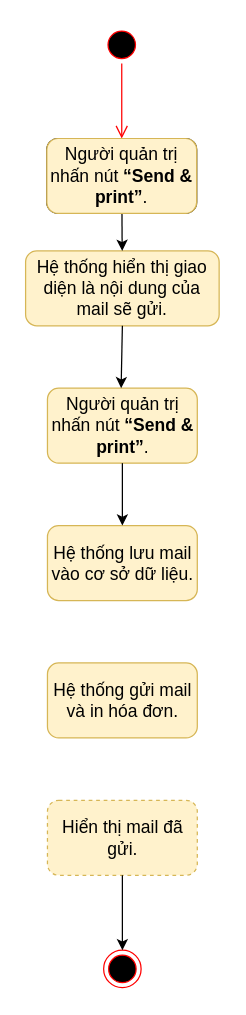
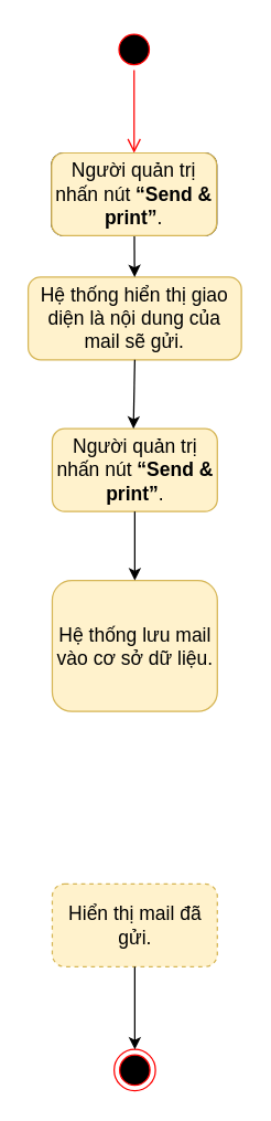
  <mxCell id="0" />
  <mxCell id="1" parent="0" />
  <mxCell id="2" value="" style="ellipse;html=1;shape=startState;fillColor=#000000;strokeColor=#ff0000;fontSize=14;" parent="1" vertex="1"><mxGeometry x="82" y="20" width="30" height="30" as="geometry" /></mxCell>
  <mxCell id="3" value="" style="edgeStyle=orthogonalEdgeStyle;html=1;verticalAlign=bottom;endArrow=open;endSize=8;strokeColor=#ff0000;rounded=0;fontSize=14;" parent="1" source="2" edge="1"><mxGeometry relative="1" as="geometry"><mxPoint x="97" y="110" as="targetPoint" /></mxGeometry></mxCell>
  <mxCell id="4" value="&lt;b id=&quot;docs-internal-guid-80a012f3-7fff-2497-04d5-253ea927c7e8&quot; style=&quot;font-weight: normal; font-size: 14px;&quot;&gt;&lt;span style=&quot;font-size: 14px; font-family: Calibri, sans-serif; color: rgb(0, 0, 0); background-color: transparent; font-weight: 400; font-style: normal; font-variant: normal; text-decoration: none; vertical-align: baseline;&quot;&gt;Nhấn nút &lt;/span&gt;&lt;span style=&quot;font-size: 14px; font-family: Calibri, sans-serif; color: rgb(0, 0, 0); background-color: transparent; font-weight: 700; font-style: normal; font-variant: normal; text-decoration: none; vertical-align: baseline;&quot;&gt;“Send &amp;amp; print”&lt;/span&gt;&lt;span style=&quot;font-size: 14px; font-family: Calibri, sans-serif; color: rgb(0, 0, 0); background-color: transparent; font-weight: 400; font-style: normal; font-variant: normal; text-decoration: none; vertical-align: baseline;&quot;&gt;.&lt;/span&gt;&lt;/b&gt;" style="rounded=1;whiteSpace=wrap;html=1;fontSize=14;" parent="1" vertex="1"><mxGeometry x="37" y="110" width="120" height="60" as="geometry" /></mxCell>
  <mxCell id="5" value="&lt;span id=&quot;docs-internal-guid-194e286c-7fff-5b6e-fd9a-d2ca1af172c4&quot; style=&quot;font-size: 14px;&quot;&gt;&lt;p style=&quot;line-height: 1.2; margin-top: 0pt; margin-bottom: 0pt; font-size: 14px;&quot; dir=&quot;ltr&quot;&gt;&lt;span style=&quot;font-size: 14px; font-family: Calibri, sans-serif; background-color: transparent; font-variant-numeric: normal; font-variant-east-asian: normal; vertical-align: baseline;&quot;&gt;Hệ thống hiển thị giao diện là nội dung của mail sẽ gửi.&lt;/span&gt;&lt;/p&gt;&lt;/span&gt;" style="rounded=1;whiteSpace=wrap;html=1;fillColor=#fff2cc;strokeColor=#d6b656;fontSize=14;" parent="1" vertex="1"><mxGeometry x="20" y="200" width="155" height="60" as="geometry" /></mxCell>
  <mxCell id="6" value="&lt;span id=&quot;docs-internal-guid-e382c6a4-7fff-786b-9222-a47414083e00&quot; style=&quot;font-size: 14px;&quot;&gt;&lt;span style=&quot;font-size: 14px; font-family: Calibri, sans-serif; background-color: transparent; font-variant-numeric: normal; font-variant-east-asian: normal; vertical-align: baseline;&quot;&gt;Người quản trị nhấn nút &lt;/span&gt;&lt;span style=&quot;font-size: 14px; font-family: Calibri, sans-serif; background-color: transparent; font-weight: 700; font-variant-numeric: normal; font-variant-east-asian: normal; vertical-align: baseline;&quot;&gt;“Send &amp;amp; print”&lt;/span&gt;&lt;span style=&quot;font-size: 14px; font-family: Calibri, sans-serif; background-color: transparent; font-variant-numeric: normal; font-variant-east-asian: normal; vertical-align: baseline;&quot;&gt;.&lt;/span&gt;&lt;/span&gt;" style="rounded=1;whiteSpace=wrap;html=1;fillColor=#fff2cc;strokeColor=#d6b656;fontSize=14;" parent="1" vertex="1"><mxGeometry x="37.5" y="310" width="120" height="60" as="geometry" /></mxCell>
  <mxCell id="7" value="" style="ellipse;html=1;shape=endState;fillColor=#000000;strokeColor=#ff0000;fontSize=14;" parent="1" vertex="1"><mxGeometry x="82.5" y="760" width="30" height="30" as="geometry" /></mxCell>
  <mxCell id="8" value="" style="endArrow=classic;html=1;rounded=0;fontSize=14;" parent="1" source="4" target="5" edge="1"><mxGeometry width="50" height="50" relative="1" as="geometry"><mxPoint x="-228" y="200" as="sourcePoint" /><mxPoint x="-178" y="150" as="targetPoint" /></mxGeometry></mxCell>
  <mxCell id="9" value="&lt;b id=&quot;docs-internal-guid-80a012f3-7fff-2497-04d5-253ea927c7e8&quot; style=&quot;font-weight: normal; font-size: 14px;&quot;&gt;&lt;span style=&quot;font-size: 14px; font-family: Calibri, sans-serif; color: rgb(0, 0, 0); background-color: transparent; font-weight: 400; font-style: normal; font-variant: normal; text-decoration: none; vertical-align: baseline;&quot;&gt;Người quản trị nhấn nút &lt;/span&gt;&lt;span style=&quot;font-size: 14px; font-family: Calibri, sans-serif; color: rgb(0, 0, 0); background-color: transparent; font-weight: 700; font-style: normal; font-variant: normal; text-decoration: none; vertical-align: baseline;&quot;&gt;“Send &amp;amp; print”&lt;/span&gt;&lt;span style=&quot;font-size: 14px; font-family: Calibri, sans-serif; color: rgb(0, 0, 0); background-color: transparent; font-weight: 400; font-style: normal; font-variant: normal; text-decoration: none; vertical-align: baseline;&quot;&gt;.&lt;/span&gt;&lt;/b&gt;" style="rounded=1;whiteSpace=wrap;html=1;fillColor=#fff2cc;strokeColor=#d6b656;fontSize=14;" parent="1" vertex="1"><mxGeometry x="37" y="110" width="120" height="60" as="geometry" /></mxCell>
- <mxCell id="10" value="&lt;span id=&quot;docs-internal-guid-04881a39-7fff-684d-115a-eeb07ab03907&quot; style=&quot;font-size: 14px;&quot;&gt;&lt;span style=&quot;font-size: 14px; font-family: Calibri, sans-serif; background-color: transparent; font-variant-numeric: normal; font-variant-east-asian: normal; vertical-align: baseline;&quot;&gt;Hệ thống lưu mail vào cơ sở dữ liệu.&lt;/span&gt;&lt;/span&gt;" style="rounded=1;whiteSpace=wrap;html=1;fontSize=14;fillColor=#fff2cc;strokeColor=#d6b656;" parent="1" vertex="1"><mxGeometry x="37.5" y="420" width="120" height="60" as="geometry" /></mxCell>
+ <mxCell id="10" value="&lt;span id=&quot;docs-internal-guid-04881a39-7fff-684d-115a-eeb07ab03907&quot; style=&quot;font-size: 14px;&quot;&gt;&lt;span style=&quot;font-size: 14px; font-family: Calibri, sans-serif; background-color: transparent; font-variant-numeric: normal; font-variant-east-asian: normal; vertical-align: baseline;&quot;&gt;Hệ thống lưu mail vào cơ sở dữ liệu.&lt;/span&gt;&lt;/span&gt;" style="rounded=1;whiteSpace=wrap;html=1;fontSize=14;fillColor=#fff2cc;strokeColor=#d6b656;" parent="1" vertex="1"><mxGeometry x="37.5" y="420" width="120" height="95" as="geometry" /></mxCell>
  <mxCell id="11" value="" style="endArrow=classic;html=1;rounded=0;entryX=0.5;entryY=0;entryDx=0;entryDy=0;exitX=0.5;exitY=1;exitDx=0;exitDy=0;fontSize=14;" parent="1" source="5" edge="1"><mxGeometry width="50" height="50" relative="1" as="geometry"><mxPoint x="92" y="350" as="sourcePoint" /><mxPoint x="96.5" y="310" as="targetPoint" /></mxGeometry></mxCell>
- <mxCell id="12" value="&lt;span id=&quot;docs-internal-guid-ce0d4c97-7fff-1398-4624-fcc7cd17293f&quot; style=&quot;font-size: 14px;&quot;&gt;&lt;span style=&quot;font-size: 14px; font-family: Calibri, sans-serif; background-color: transparent; font-variant-numeric: normal; font-variant-east-asian: normal; vertical-align: baseline;&quot;&gt;Hệ thống gửi mail và in hóa đơn.&lt;/span&gt;&lt;/span&gt;" style="rounded=1;whiteSpace=wrap;html=1;fontSize=14;fillColor=#fff2cc;strokeColor=#d6b656;" parent="1" vertex="1"><mxGeometry x="37.5" y="530" width="120" height="60" as="geometry" /></mxCell>
  <mxCell id="13" value="&lt;span id=&quot;docs-internal-guid-e36269f1-7fff-524c-f841-ce37687a629f&quot; style=&quot;font-size: 14px;&quot;&gt;&lt;span style=&quot;font-size: 14px; font-family: Calibri, sans-serif; background-color: transparent; font-variant-numeric: normal; font-variant-east-asian: normal; vertical-align: baseline;&quot;&gt;Hiển thị mail đã gửi.&lt;/span&gt;&lt;/span&gt;" style="rounded=1;whiteSpace=wrap;html=1;fontSize=14;fillColor=#fff2cc;strokeColor=#d6b656;dashed=1;" parent="1" vertex="1"><mxGeometry x="37.5" y="640" width="120" height="60" as="geometry" /></mxCell>
  <mxCell id="14" value="" style="endArrow=classic;html=1;rounded=0;exitX=0.5;exitY=1;exitDx=0;exitDy=0;entryX=0.5;entryY=0;entryDx=0;entryDy=0;fontSize=14;" parent="1" source="6" target="10" edge="1"><mxGeometry width="50" height="50" relative="1" as="geometry"><mxPoint x="153" y="430" as="sourcePoint" /><mxPoint x="203" y="380" as="targetPoint" /></mxGeometry></mxCell>
  <mxCell id="15" value="" style="endArrow=classic;html=1;rounded=0;fontSize=14;exitX=0.5;exitY=1;exitDx=0;exitDy=0;" parent="1" source="13" target="7" edge="1"><mxGeometry width="50" height="50" relative="1" as="geometry"><mxPoint x="173" y="760" as="sourcePoint" /><mxPoint x="223" y="710" as="targetPoint" /></mxGeometry></mxCell>
